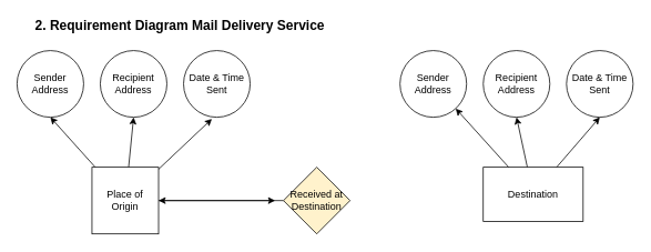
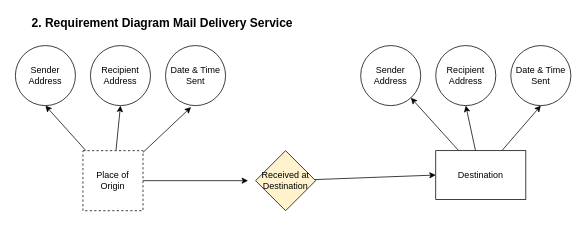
  <mxCell id="0" />
  <mxCell id="1" parent="0" />
  <mxCell id="2" style="edgeStyle=none;rounded=0;orthogonalLoop=1;jettySize=auto;html=1;" parent="1" source="6" edge="1"><mxGeometry relative="1" as="geometry"><mxPoint x="330" y="240" as="targetPoint" /></mxGeometry></mxCell>
  <mxCell id="3" style="edgeStyle=none;rounded=0;orthogonalLoop=1;jettySize=auto;html=1;entryX=0.5;entryY=1;entryDx=0;entryDy=0;" parent="1" source="6" target="9" edge="1"><mxGeometry relative="1" as="geometry" /></mxCell>
  <mxCell id="4" style="edgeStyle=none;rounded=0;orthogonalLoop=1;jettySize=auto;html=1;entryX=0.5;entryY=1;entryDx=0;entryDy=0;" parent="1" source="6" target="10" edge="1"><mxGeometry relative="1" as="geometry" /></mxCell>
  <mxCell id="5" style="edgeStyle=none;rounded=0;orthogonalLoop=1;jettySize=auto;html=1;entryX=0.425;entryY=1.025;entryDx=0;entryDy=0;entryPerimeter=0;" parent="1" source="6" target="11" edge="1"><mxGeometry relative="1" as="geometry" /></mxCell>
- <mxCell id="6" value="Place of Origin" style="whiteSpace=wrap;html=1;aspect=fixed;" parent="1" vertex="1"><mxGeometry x="110" y="200" width="80" height="80" as="geometry" /></mxCell>
- <mxCell id="7" style="edgeStyle=none;rounded=0;orthogonalLoop=1;jettySize=auto;html=1;" parent="1" source="8" target="6" edge="1"><mxGeometry relative="1" as="geometry" /></mxCell>
+ <mxCell id="6" value="Place of Origin" style="whiteSpace=wrap;html=1;aspect=fixed;dashed=1;" parent="1" vertex="1"><mxGeometry x="110" y="200" width="80" height="80" as="geometry" /></mxCell>
+ <mxCell id="7" style="edgeStyle=none;rounded=0;orthogonalLoop=1;jettySize=auto;html=1;entryX=0;entryY=0.5;entryDx=0;entryDy=0;" parent="1" source="8" target="15" edge="1"><mxGeometry relative="1" as="geometry" /></mxCell>
  <mxCell id="8" value="Received at&lt;br&gt;Destination" style="rhombus;whiteSpace=wrap;html=1;fillColor=#fff2cc;" parent="1" vertex="1"><mxGeometry x="340" y="200" width="80" height="80" as="geometry" /></mxCell>
  <mxCell id="9" value="Sender&lt;br&gt;Address" style="ellipse;whiteSpace=wrap;html=1;aspect=fixed;" parent="1" vertex="1"><mxGeometry x="20" y="60" width="80" height="80" as="geometry" /></mxCell>
  <mxCell id="10" value="Recipient&lt;br&gt;Address" style="ellipse;whiteSpace=wrap;html=1;aspect=fixed;" parent="1" vertex="1"><mxGeometry x="120" y="60" width="80" height="80" as="geometry" /></mxCell>
  <mxCell id="11" value="Date &amp;amp; Time&lt;br&gt;Sent" style="ellipse;whiteSpace=wrap;html=1;aspect=fixed;" parent="1" vertex="1"><mxGeometry x="220" y="60" width="80" height="80" as="geometry" /></mxCell>
  <mxCell id="12" style="rounded=0;orthogonalLoop=1;jettySize=auto;html=1;" parent="1" source="15" target="16" edge="1"><mxGeometry relative="1" as="geometry" /></mxCell>
  <mxCell id="13" style="edgeStyle=none;rounded=0;orthogonalLoop=1;jettySize=auto;html=1;entryX=0.5;entryY=1;entryDx=0;entryDy=0;" parent="1" source="15" target="18" edge="1"><mxGeometry relative="1" as="geometry" /></mxCell>
  <mxCell id="14" style="edgeStyle=none;rounded=0;orthogonalLoop=1;jettySize=auto;html=1;entryX=0.5;entryY=1;entryDx=0;entryDy=0;" parent="1" source="15" target="17" edge="1"><mxGeometry relative="1" as="geometry" /></mxCell>
  <mxCell id="15" value="Destination" style="whiteSpace=wrap;html=1;aspect=fixed;" parent="1" vertex="1"><mxGeometry x="580" y="200" width="120" height="65" as="geometry" /></mxCell>
  <mxCell id="16" value="Sender&lt;br&gt;Address" style="ellipse;whiteSpace=wrap;html=1;aspect=fixed;" parent="1" vertex="1"><mxGeometry x="480" y="60" width="80" height="80" as="geometry" /></mxCell>
  <mxCell id="17" value="Recipient&lt;br&gt;Address" style="ellipse;whiteSpace=wrap;html=1;aspect=fixed;" parent="1" vertex="1"><mxGeometry x="580" y="60" width="80" height="80" as="geometry" /></mxCell>
  <mxCell id="18" value="Date &amp;amp; Time&lt;br&gt;Sent" style="ellipse;whiteSpace=wrap;html=1;aspect=fixed;" parent="1" vertex="1"><mxGeometry x="680" y="60" width="80" height="80" as="geometry" /></mxCell>
  <mxCell id="19" value="2. Requirement Diagram Mail Delivery Service" style="text;html=1;strokeColor=none;fillColor=none;align=left;verticalAlign=middle;whiteSpace=wrap;rounded=0;fontStyle=1;fontSize=16;" vertex="1" parent="1"><mxGeometry x="40" y="20" width="380" height="20" as="geometry" /></mxCell>
